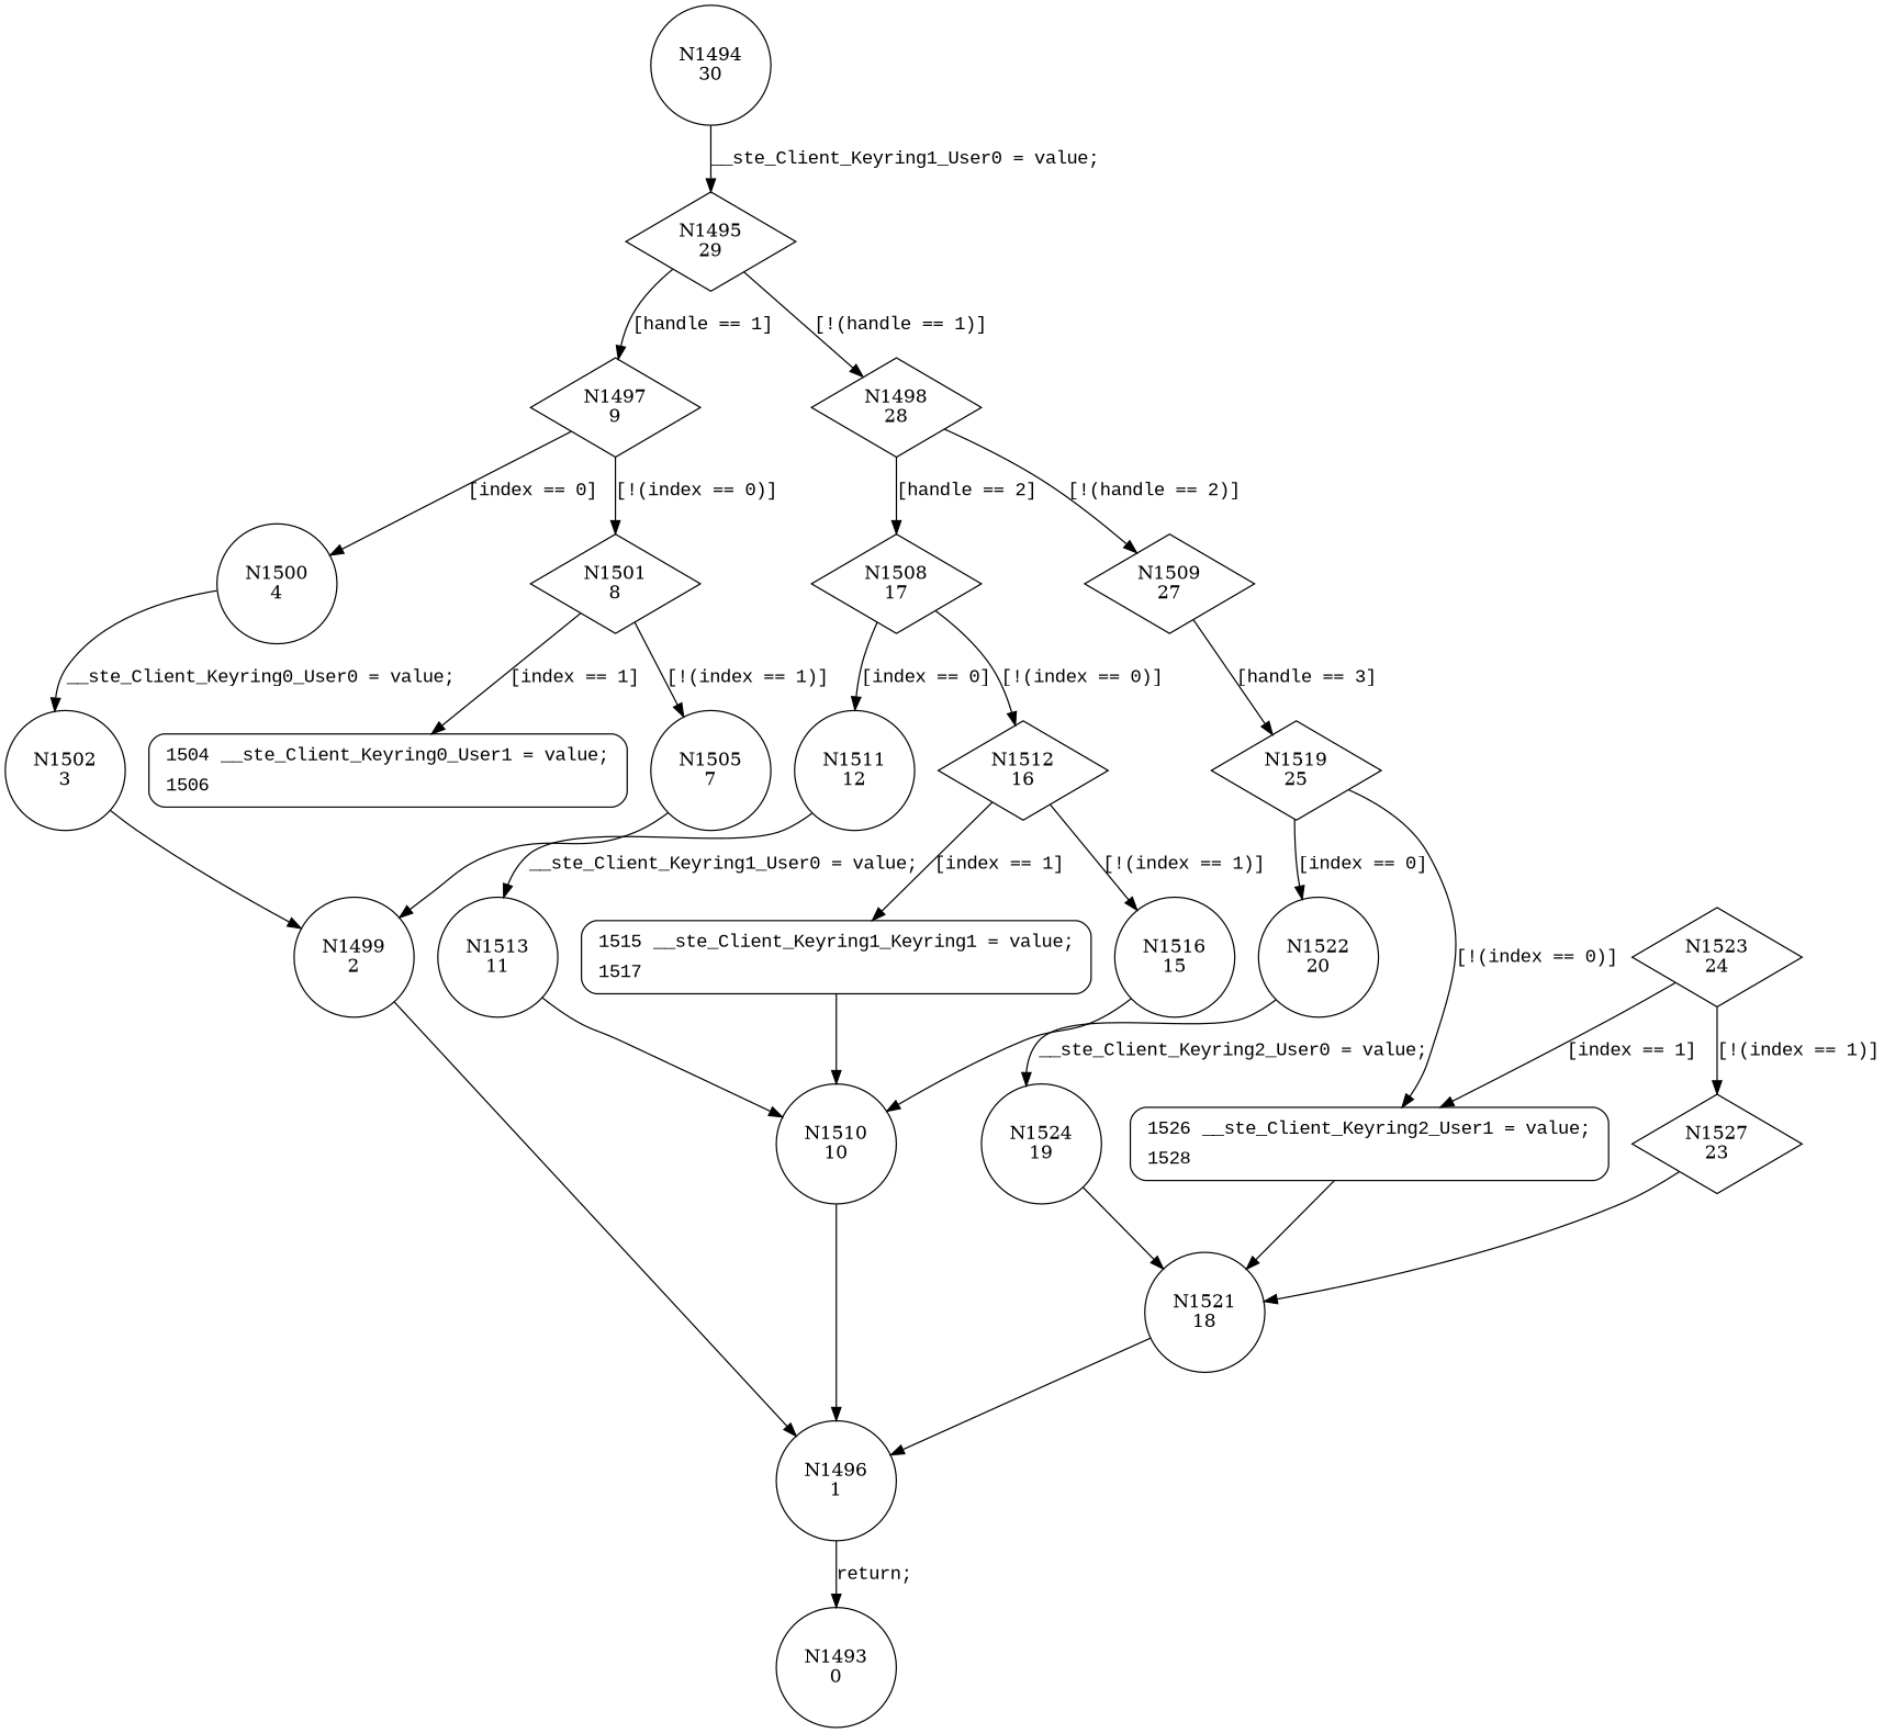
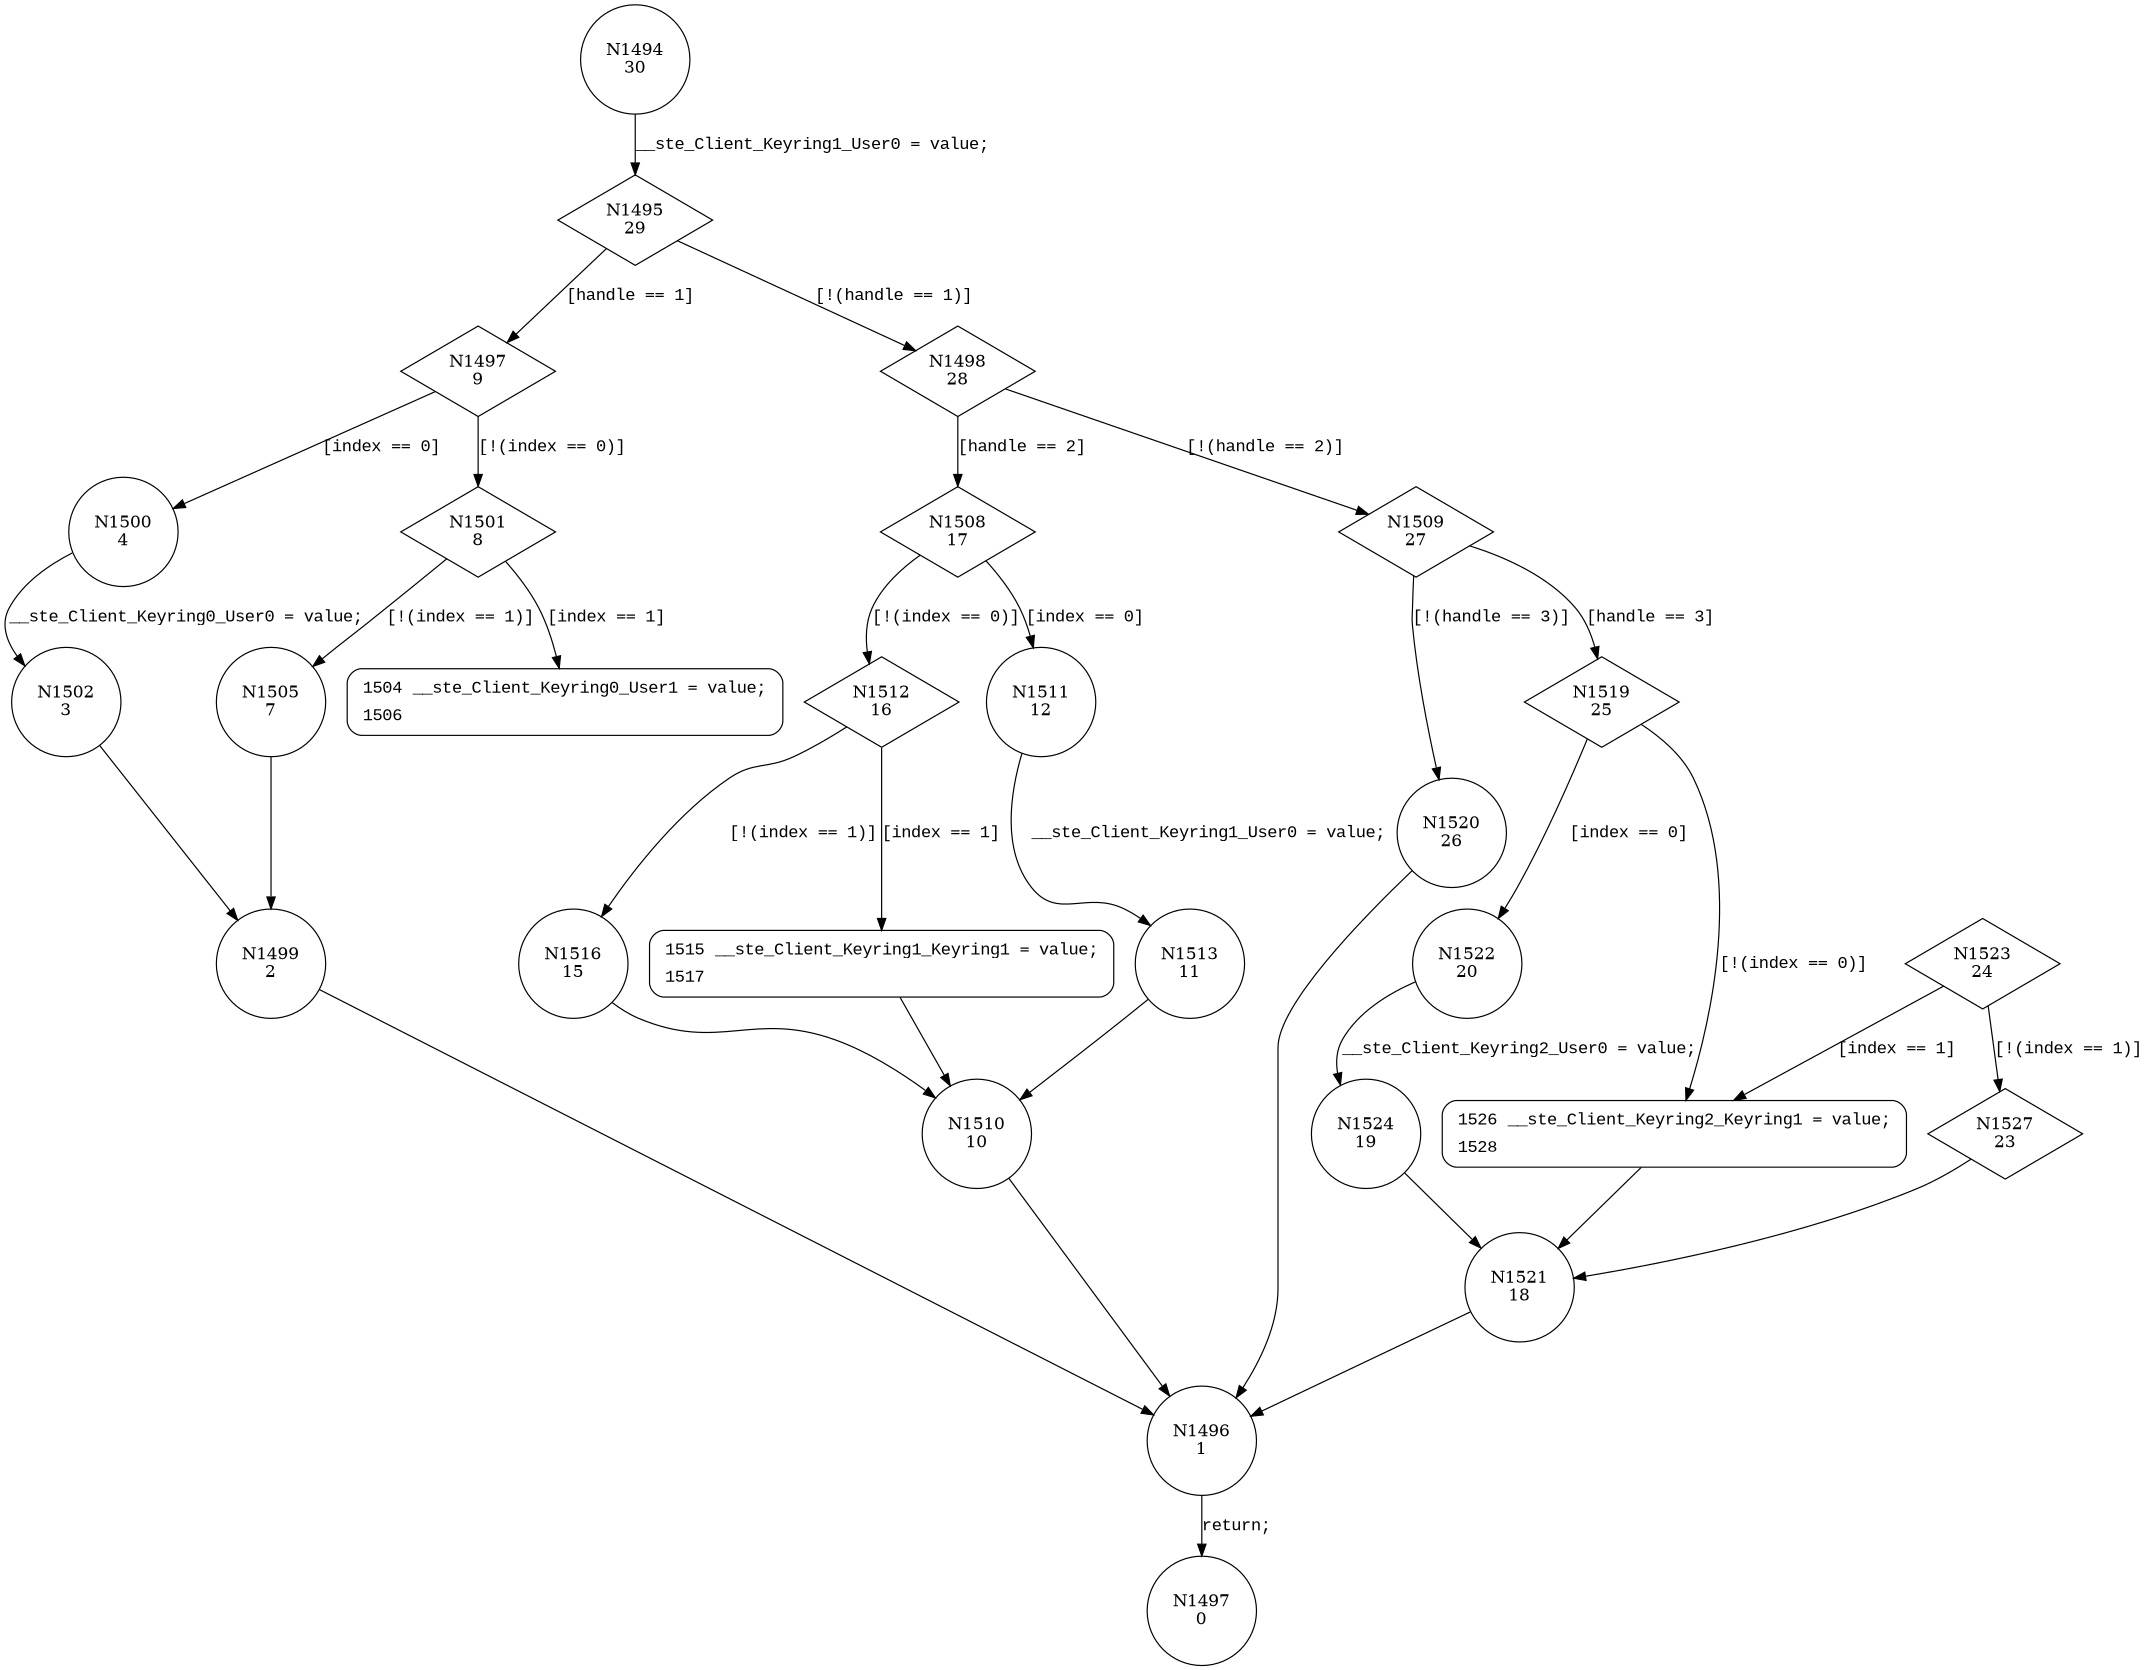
  digraph {
    node [shape=circle]
    edge [fontname="Courier New"]
    n1 [label="N1494\n30"]
    n2 [label="N1495\n29" shape=diamond]
    n3 [label="N1497\n9" shape=diamond]
    n4 [label="N1498\n28" shape=diamond]
    n5 [label="N1500\n4"]
    n6 [label="N1501\n8" shape=diamond]
    n7 [label="N1508\n17" shape=diamond]
    n8 [label="N1509\n27" shape=diamond]
    n9 [label="N1502\n3"]
    n10 [fillcolor=white fontname="Courier New" label=<<table border="0" cellborder="0" cellpadding="3" bgcolor="white"><tr><td align="right">1504</td><td align="left">__ste_Client_Keyring0_User1 = value;</td></tr><tr><td align="right">1506</td><td align="left"></td></tr></table>> penwidth=1 shape=Mrecord style="filled,bold"]
    n11 [label="N1505\n7"]
    n12 [label="N1511\n12"]
    n13 [label="N1512\n16" shape=diamond]
    n14 [label="N1519\n25" shape=diamond]
+   n15 [label="N1520\n26"]
    n16 [label="N1513\n11"]
    n17 [fillcolor=white fontname="Courier New" label=<<table border="0" cellborder="0" cellpadding="3" bgcolor="white"><tr><td align="right">1515</td><td align="left">__ste_Client_Keyring1_Keyring1 = value;</td></tr><tr><td align="right">1517</td><td align="left"></td></tr></table>> penwidth=1 shape=Mrecord style="filled,bold"]
    n18 [label="N1516\n15"]
    n19 [label="N1522\n20"]
-   n20 [fillcolor=white fontname="Courier New" label=<<table border="0" cellborder="0" cellpadding="3" bgcolor="white"><tr><td align="right">1526</td><td align="left">__ste_Client_Keyring2_User1 = value;</td></tr><tr><td align="right">1528</td><td align="left"></td></tr></table>> penwidth=1 shape=Mrecord style="filled,bold"]
+   n20 [fillcolor=white fontname="Courier New" label=<<table border="0" cellborder="0" cellpadding="3" bgcolor="white"><tr><td align="right">1526</td><td align="left">__ste_Client_Keyring2_Keyring1 = value;</td></tr><tr><td align="right">1528</td><td align="left"></td></tr></table>> penwidth=1 shape=Mrecord style="filled,bold"]
    n21 [label="N1496\n1"]
    n22 [label="N1524\n19"]
    n23 [label="N1523\n24" shape=diamond]
    n24 [label="N1527\n23" shape=diamond]
-   n25 [label="N1493\n0"]
+   n25 [label="N1497\n0"]
    n26 [label="N1521\n18"]
    n27 [label="N1510\n10"]
    n28 [label="N1499\n2"]
    n1 -> n2 [label="__ste_Client_Keyring1_User0 = value;"]
    n2 -> n3 [label="[handle == 1]"]
    n2 -> n4 [label="[!(handle == 1)]"]
    n3 -> n5 [label="[index == 0]"]
    n3 -> n6 [label="[!(index == 0)]"]
    n4 -> n7 [label="[handle == 2]"]
    n4 -> n8 [label="[!(handle == 2)]"]
    n5 -> n9 [label="__ste_Client_Keyring0_User0 = value;"]
    n6 -> n10 [label="[index == 1]"]
    n6 -> n11 [label="[!(index == 1)]"]
    n7 -> n12 [label="[index == 0]"]
    n7 -> n13 [label="[!(index == 0)]"]
    n8 -> n14 [label="[handle == 3]"]
+   n8 -> n15 [label="[!(handle == 3)]"]
    n9 -> n28
    n11 -> n28
    n12 -> n16 [label="__ste_Client_Keyring1_User0 = value;"]
    n13 -> n17 [label="[index == 1]"]
    n13 -> n18 [label="[!(index == 1)]"]
    n14 -> n19 [label="[index == 0]"]
    n14 -> n20 [label="[!(index == 0)]"]
+   n15 -> n21
    n16 -> n27
    n17 -> n27 [fontname=""]
    n18 -> n27
    n19 -> n22 [label="__ste_Client_Keyring2_User0 = value;"]
    n20 -> n26 [fontname=""]
    n21 -> n25 [label="return;"]
    n22 -> n26
    n23 -> n20 [label="[index == 1]"]
    n23 -> n24 [label="[!(index == 1)]"]
    n24 -> n26
    n26 -> n21
    n27 -> n21
    n28 -> n21
  }
